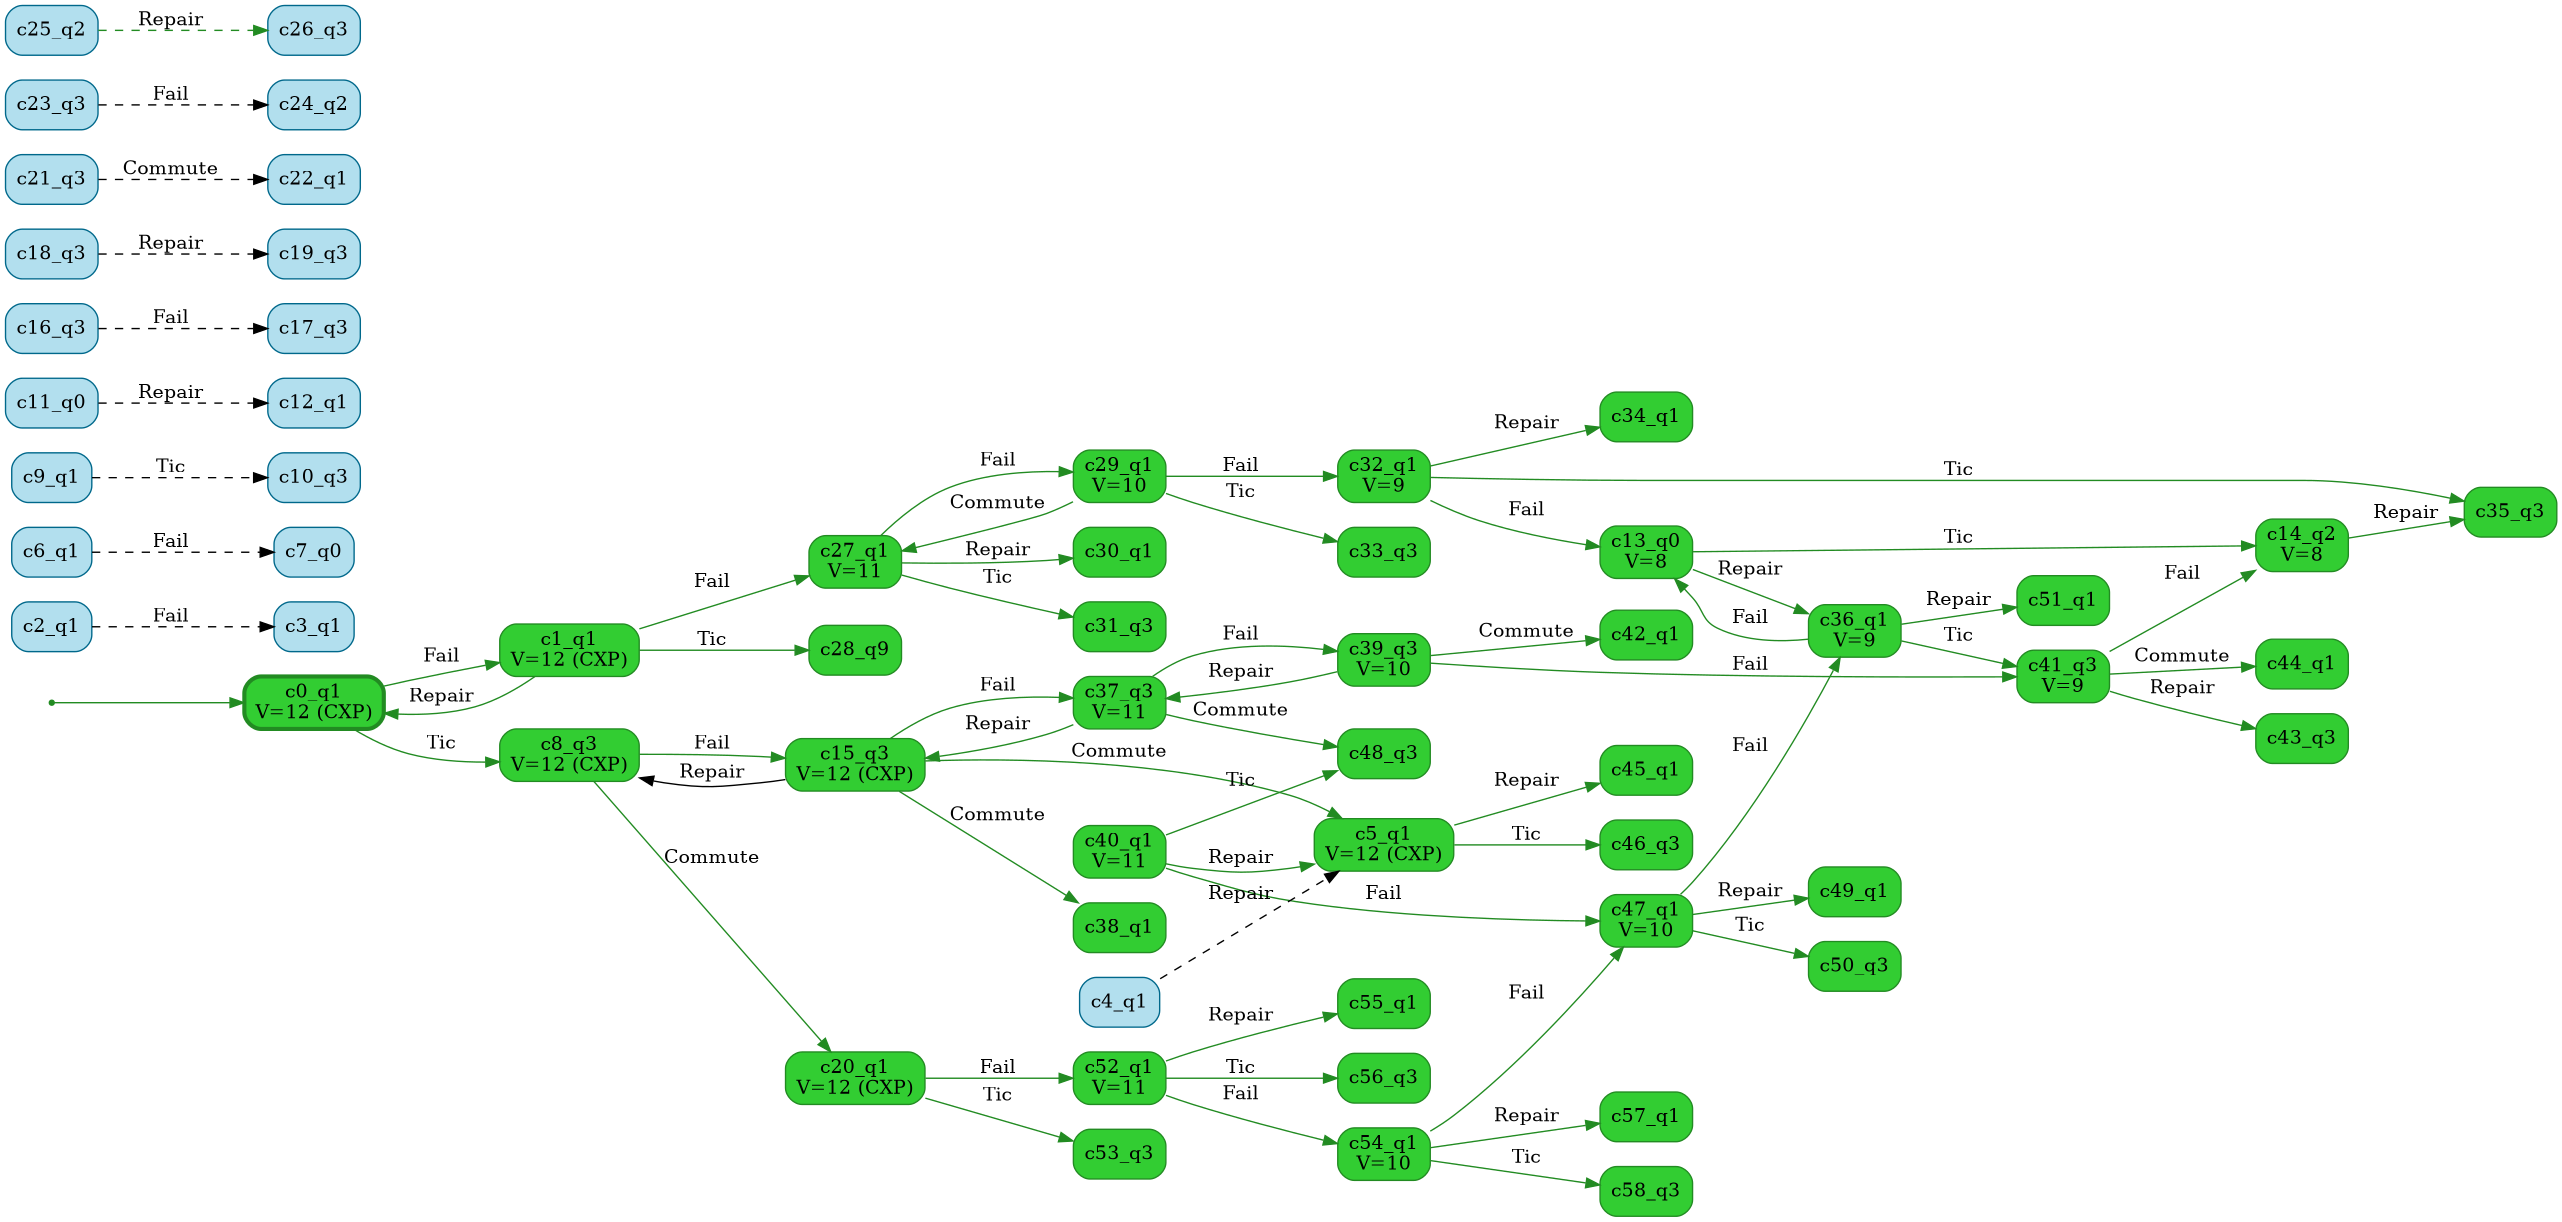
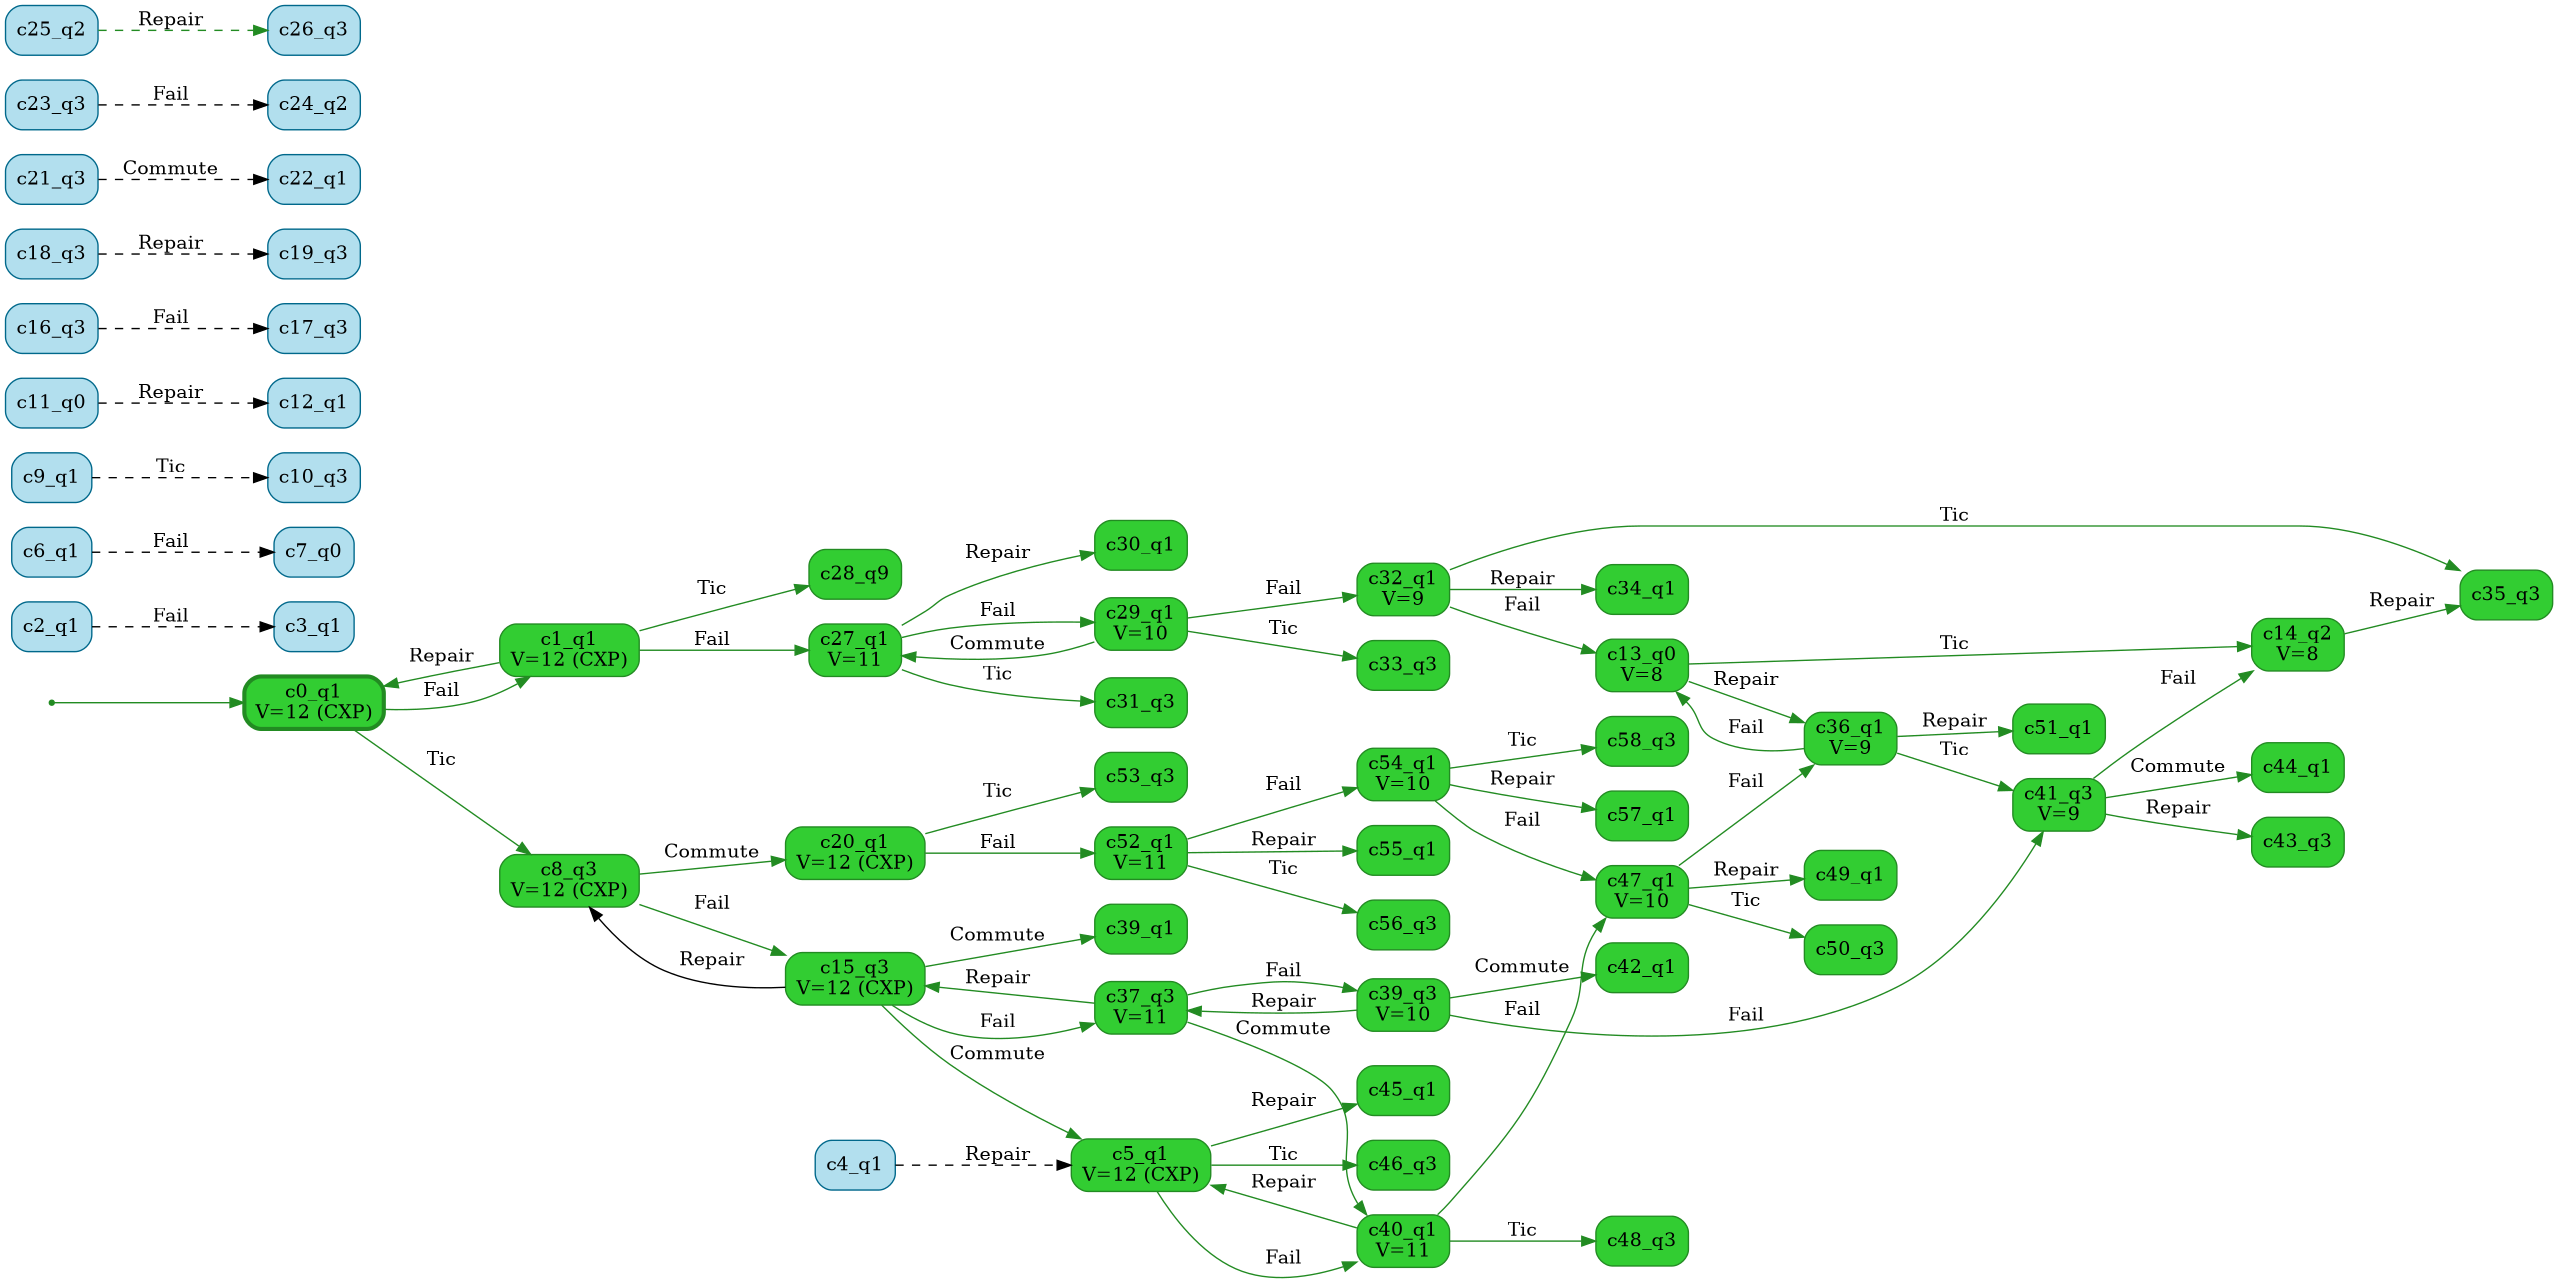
  digraph {
    rankdir=LR
    node [color=forestgreen shape=box fillcolor=limegreen style="rounded, filled"]
    edge [color=forestgreen]
    __invisible__ [shape=point fillcolor="" style=""]
    n2 [label="c0_q1\nV=12 (CXP)" penwidth=3]
    n3 [label="c1_q1\nV=12 (CXP)"]
    n4 [label="c8_q3\nV=12 (CXP)"]
    n5 [label="c27_q1\nV=11"]
    n6 [label=c28_q9]
    n7 [label="c15_q3\nV=12 (CXP)"]
    n8 [label="c20_q1\nV=12 (CXP)"]
    n9 [label="c29_q1\nV=10"]
    n10 [label=c30_q1]
    n11 [label=c31_q3]
    n12 [label="c32_q1\nV=9"]
    n13 [label=c33_q3]
    n14 [label=c34_q1]
    n15 [label="c13_q0\nV=8"]
    n16 [label=c35_q3]
    n17 [label="c14_q2\nV=8"]
    n18 [label="c36_q1\nV=9"]
    n19 [label=c51_q1]
    n20 [label="c41_q3\nV=9"]
    n21 [label=c43_q3]
    n22 [label=c44_q1]
    n23 [label="c5_q1\nV=12 (CXP)"]
    n24 [label="c37_q3\nV=11"]
-   n25 [label=c38_q1]
+   n25 [label=c39_q1]
    n26 [label="c52_q1\nV=11"]
    n27 [label=c53_q3]
    n28 [label="c40_q1\nV=11"]
    n29 [label=c45_q1]
    n30 [label=c46_q3]
    n31 [label="c39_q3\nV=10"]
    n32 [label="c47_q1\nV=10"]
    n33 [label=c48_q3]
    n34 [label=c49_q1]
    n35 [label=c50_q3]
    n36 [label=c42_q1]
    n37 [label="c54_q1\nV=10"]
    n38 [label=c55_q1]
    n39 [label=c56_q3]
    n40 [label=c57_q1]
    n41 [label=c58_q3]
    n42 [color=deepskyblue4 fillcolor=lightblue2 label=c2_q1]
    n43 [color=deepskyblue4 fillcolor=lightblue2 label=c3_q1]
    n44 [color=deepskyblue4 fillcolor=lightblue2 label=c4_q1]
    n45 [color=deepskyblue4 fillcolor=lightblue2 label=c6_q1]
    n46 [color=deepskyblue4 fillcolor=lightblue2 label=c7_q0]
    n47 [color=deepskyblue4 fillcolor=lightblue2 label=c9_q1]
    n48 [color=deepskyblue4 fillcolor=lightblue2 label=c10_q3]
    n49 [color=deepskyblue4 fillcolor=lightblue2 label=c11_q0]
    n50 [color=deepskyblue4 fillcolor=lightblue2 label=c12_q1]
    n51 [color=deepskyblue4 fillcolor=lightblue2 label=c16_q3]
    n52 [color=deepskyblue4 fillcolor=lightblue2 label=c17_q3]
    n53 [color=deepskyblue4 fillcolor=lightblue2 label=c18_q3]
    n54 [color=deepskyblue4 fillcolor=lightblue2 label=c19_q3]
    n55 [color=deepskyblue4 fillcolor=lightblue2 label=c21_q3]
    n56 [color=deepskyblue4 fillcolor=lightblue2 label=c22_q1]
    n57 [color=deepskyblue4 fillcolor=lightblue2 label=c23_q3]
    n58 [color=deepskyblue4 fillcolor=lightblue2 label=c24_q2]
    n59 [color=deepskyblue4 fillcolor=lightblue2 label=c25_q2]
    n60 [color=deepskyblue4 fillcolor=lightblue2 label=c26_q3]
    __invisible__ -> n2
    n2 -> n3 [label=Fail]
    n2 -> n4 [label=Tic]
    n3 -> n2 [label=Repair]
    n3 -> n5 [label=Fail]
    n3 -> n6 [label=Tic]
    n4 -> n7 [label=Fail]
    n4 -> n8 [label=Commute]
    n5 -> n9 [label=Fail]
    n5 -> n10 [label=Repair]
    n5 -> n11 [label=Tic]
    n7 -> n4 [color=black label=Repair]
    n7 -> n23 [label=Commute]
    n7 -> n24 [label=Fail]
    n7 -> n25 [label=Commute]
    n8 -> n26 [label=Fail]
    n8 -> n27 [label=Tic]
    n9 -> n5 [label=Commute]
    n9 -> n12 [label=Fail]
    n9 -> n13 [label=Tic]
    n12 -> n14 [label=Repair]
    n12 -> n15 [label=Fail]
    n12 -> n16 [label=Tic]
    n15 -> n17 [label=Tic]
    n15 -> n18 [label=Repair]
    n17 -> n16 [label=Repair]
    n18 -> n15 [label=Fail]
    n18 -> n19 [label=Repair]
    n18 -> n20 [label=Tic]
    n20 -> n17 [label=Fail]
    n20 -> n21 [label=Repair]
    n20 -> n22 [label=Commute]
+   n23 -> n28 [label=Fail]
    n23 -> n29 [label=Repair]
    n23 -> n30 [label=Tic]
    n24 -> n7 [label=Repair]
-   n24 -> n33 [label=Commute]
+   n24 -> n28 [label=Commute]
    n24 -> n31 [label=Fail]
    n26 -> n37 [label=Fail]
    n26 -> n38 [label=Repair]
    n26 -> n39 [label=Tic]
    n28 -> n23 [label=Repair]
    n28 -> n32 [label=Fail]
    n28 -> n33 [label=Tic]
    n31 -> n20 [label=Fail]
    n31 -> n24 [label=Repair]
    n31 -> n36 [label=Commute]
    n32 -> n18 [label=Fail]
    n32 -> n34 [label=Repair]
    n32 -> n35 [label=Tic]
    n37 -> n32 [label=Fail]
    n37 -> n40 [label=Repair]
    n37 -> n41 [label=Tic]
    n42 -> n43 [color=black label=Fail style=dashed]
    n44 -> n23 [color=black label=Repair style=dashed]
    n45 -> n46 [color=black label=Fail style=dashed]
    n47 -> n48 [color=black label=Tic style=dashed]
    n49 -> n50 [color=black label=Repair style=dashed]
    n51 -> n52 [color=black label=Fail style=dashed]
    n53 -> n54 [color=black label=Repair style=dashed]
    n55 -> n56 [color=black label=Commute style=dashed]
    n57 -> n58 [color=black label=Fail style=dashed]
    n59 -> n60 [label=Repair style=dashed]
  }
